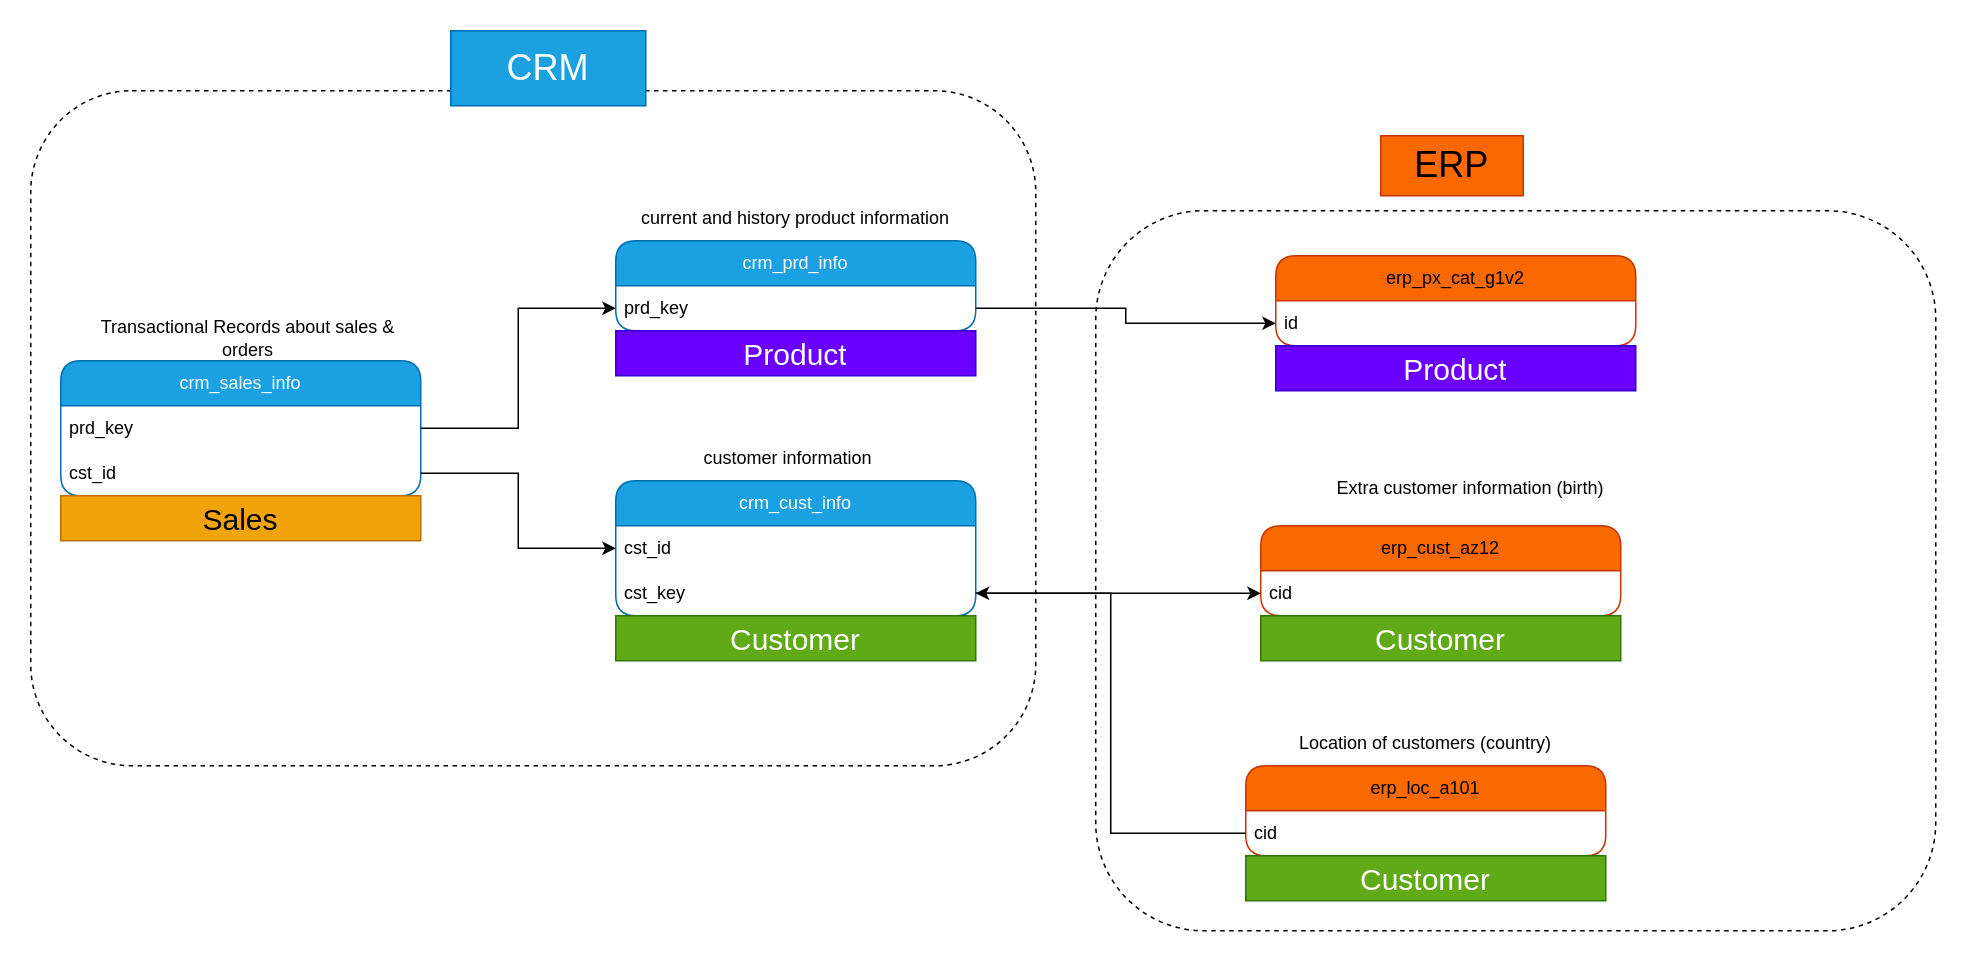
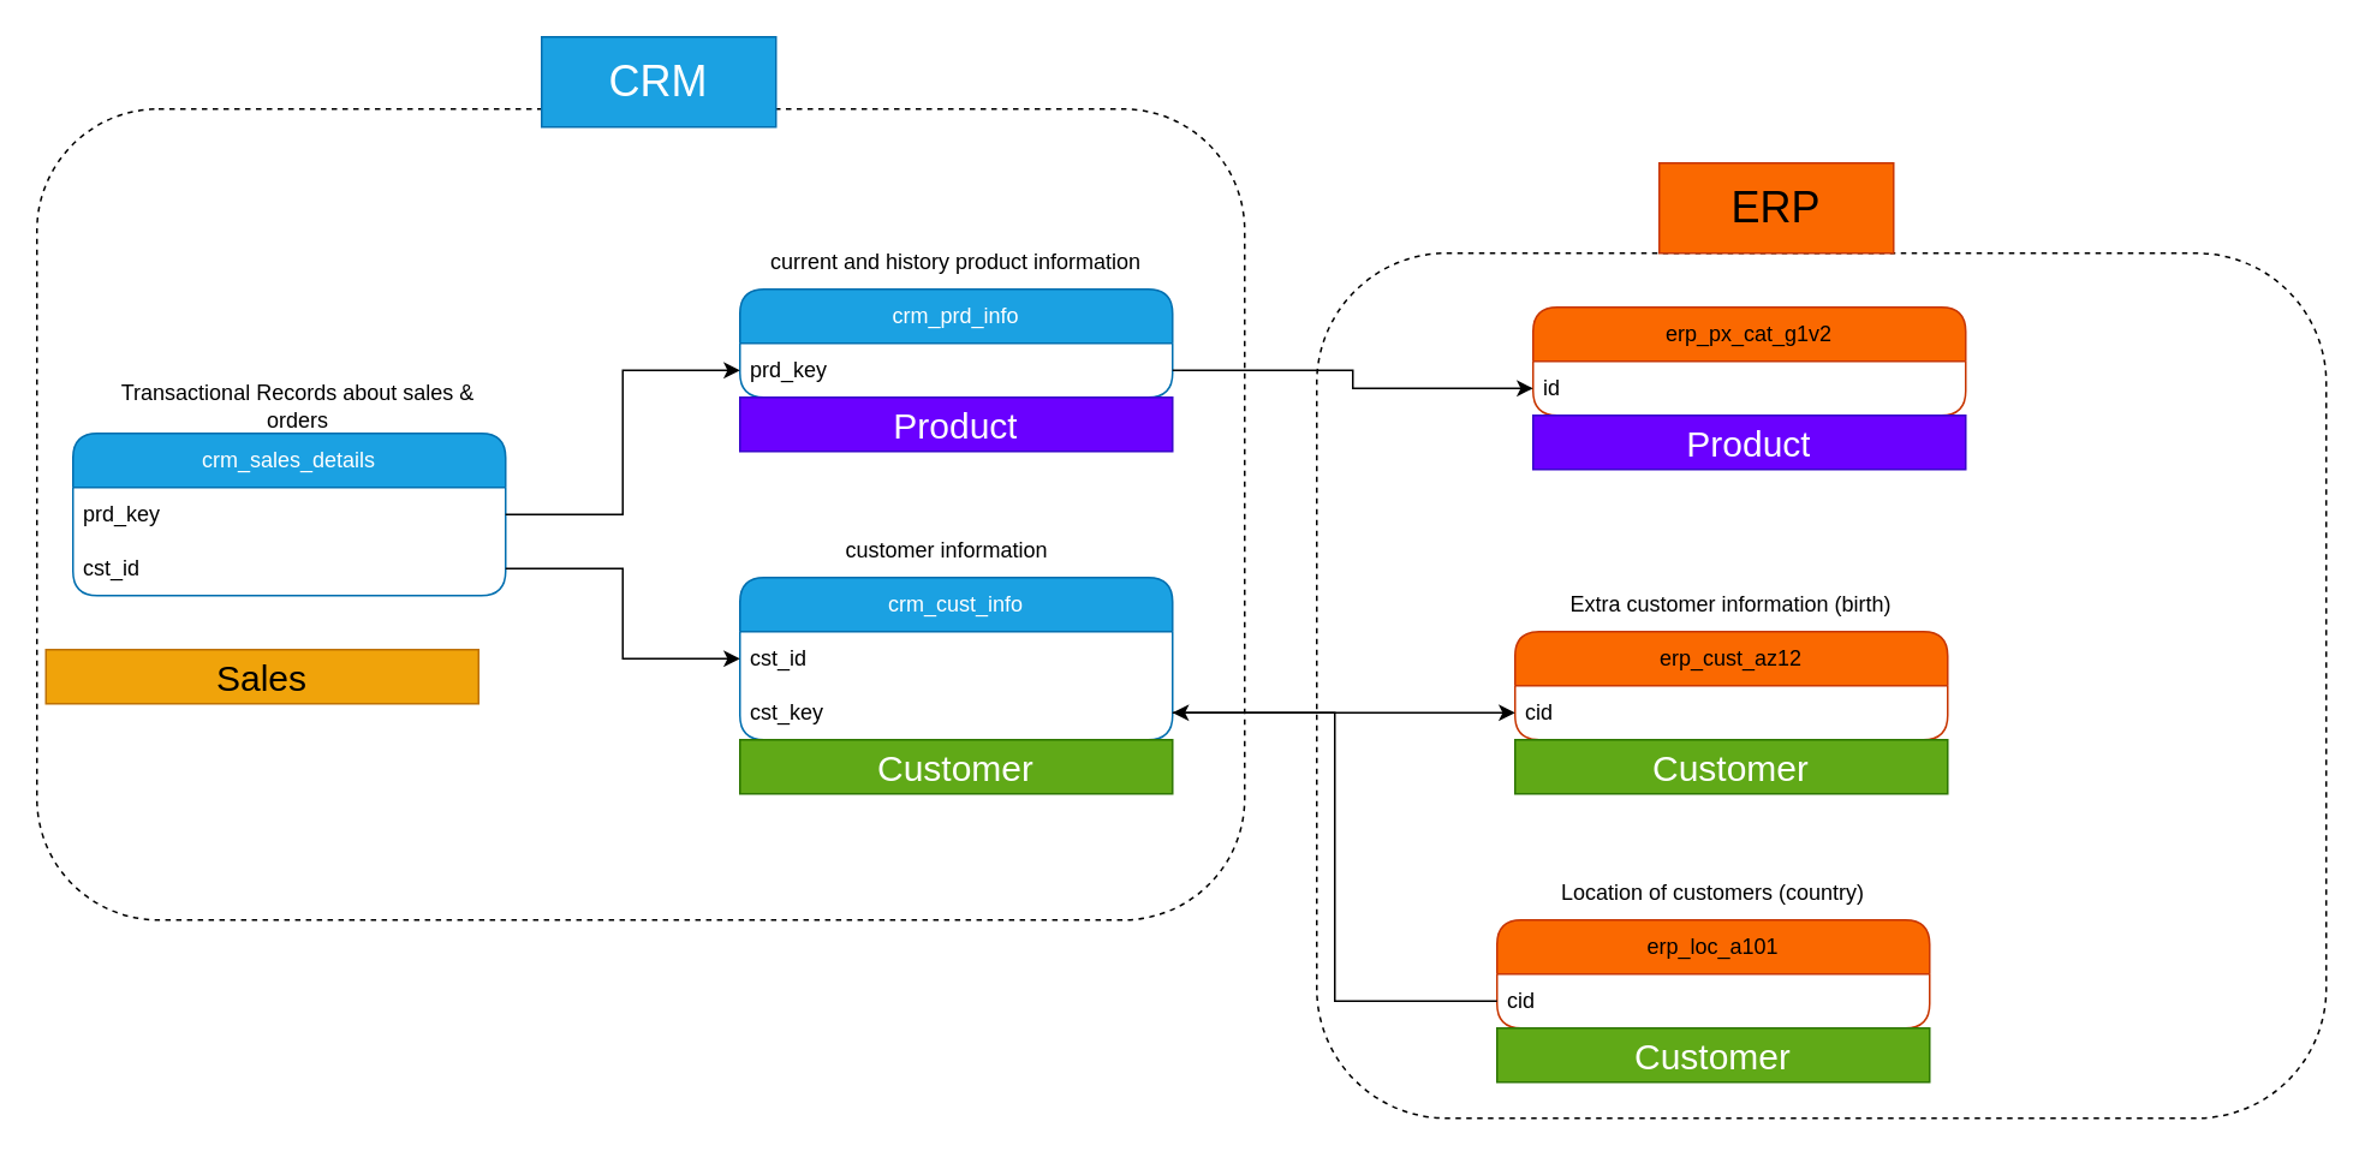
  <mxCell id="0" />
  <mxCell id="1" parent="0" />
  <mxCell id="2" value="crm_cust_info" style="swimlane;fontStyle=0;childLayout=stackLayout;horizontal=1;startSize=30;horizontalStack=0;resizeParent=1;resizeParentMax=0;resizeLast=0;collapsible=1;marginBottom=0;whiteSpace=wrap;html=1;rounded=1;fillColor=#1ba1e2;fontColor=#ffffff;strokeColor=#006EAF;" parent="1" vertex="1"><mxGeometry x="410" y="320" width="240" height="90" as="geometry" /></mxCell>
  <mxCell id="3" value="cst_id" style="text;strokeColor=none;fillColor=none;align=left;verticalAlign=middle;spacingLeft=4;spacingRight=4;overflow=hidden;points=[[0,0.5],[1,0.5]];portConstraint=eastwest;rotatable=0;whiteSpace=wrap;html=1;" parent="2" vertex="1"><mxGeometry y="30" width="240" height="30" as="geometry" /></mxCell>
  <mxCell id="4" value="cst_key" style="text;strokeColor=none;fillColor=none;align=left;verticalAlign=middle;spacingLeft=4;spacingRight=4;overflow=hidden;points=[[0,0.5],[1,0.5]];portConstraint=eastwest;rotatable=0;whiteSpace=wrap;html=1;" parent="2" vertex="1"><mxGeometry y="60" width="240" height="30" as="geometry" /></mxCell>
  <mxCell id="5" value="customer information" style="text;html=1;align=center;verticalAlign=middle;whiteSpace=wrap;rounded=0;" parent="1" vertex="1"><mxGeometry x="460" y="290" width="130" height="30" as="geometry" /></mxCell>
  <mxCell id="6" value="crm_prd_info" style="swimlane;fontStyle=0;childLayout=stackLayout;horizontal=1;startSize=30;horizontalStack=0;resizeParent=1;resizeParentMax=0;resizeLast=0;collapsible=1;marginBottom=0;whiteSpace=wrap;html=1;rounded=1;fillColor=#1ba1e2;fontColor=#ffffff;strokeColor=#006EAF;" parent="1" vertex="1"><mxGeometry x="410" y="160" width="240" height="60" as="geometry" /></mxCell>
  <mxCell id="7" value="prd_key" style="text;strokeColor=none;fillColor=none;align=left;verticalAlign=middle;spacingLeft=4;spacingRight=4;overflow=hidden;points=[[0,0.5],[1,0.5]];portConstraint=eastwest;rotatable=0;whiteSpace=wrap;html=1;" parent="6" vertex="1"><mxGeometry y="30" width="240" height="30" as="geometry" /></mxCell>
  <mxCell id="8" value="current and history product information" style="text;html=1;align=center;verticalAlign=middle;whiteSpace=wrap;rounded=0;" parent="1" vertex="1"><mxGeometry x="420" y="130" width="220" height="30" as="geometry" /></mxCell>
- <mxCell id="9" value="crm_sales_info" style="swimlane;fontStyle=0;childLayout=stackLayout;horizontal=1;startSize=30;horizontalStack=0;resizeParent=1;resizeParentMax=0;resizeLast=0;collapsible=1;marginBottom=0;whiteSpace=wrap;html=1;rounded=1;fillColor=#1ba1e2;fontColor=#ffffff;strokeColor=#006EAF;" parent="1" vertex="1"><mxGeometry x="40" y="240" width="240" height="90" as="geometry" /></mxCell>
+ <mxCell id="9" value="crm_sales_details" style="swimlane;fontStyle=0;childLayout=stackLayout;horizontal=1;startSize=30;horizontalStack=0;resizeParent=1;resizeParentMax=0;resizeLast=0;collapsible=1;marginBottom=0;whiteSpace=wrap;html=1;rounded=1;fillColor=#1ba1e2;fontColor=#ffffff;strokeColor=#006EAF;" parent="1" vertex="1"><mxGeometry x="40" y="240" width="240" height="90" as="geometry" /></mxCell>
  <mxCell id="10" value="prd_key" style="text;strokeColor=none;fillColor=none;align=left;verticalAlign=middle;spacingLeft=4;spacingRight=4;overflow=hidden;points=[[0,0.5],[1,0.5]];portConstraint=eastwest;rotatable=0;whiteSpace=wrap;html=1;" parent="9" vertex="1"><mxGeometry y="30" width="240" height="30" as="geometry" /></mxCell>
  <mxCell id="11" value="cst_id" style="text;strokeColor=none;fillColor=none;align=left;verticalAlign=middle;spacingLeft=4;spacingRight=4;overflow=hidden;points=[[0,0.5],[1,0.5]];portConstraint=eastwest;rotatable=0;whiteSpace=wrap;html=1;" parent="9" vertex="1"><mxGeometry y="60" width="240" height="30" as="geometry" /></mxCell>
  <mxCell id="12" value="Transactional Records about sales &amp;amp; orders" style="text;html=1;align=center;verticalAlign=middle;whiteSpace=wrap;rounded=0;" parent="1" vertex="1"><mxGeometry x="50" y="210" width="230" height="30" as="geometry" /></mxCell>
  <mxCell id="13" style="edgeStyle=orthogonalEdgeStyle;rounded=0;orthogonalLoop=1;jettySize=auto;html=1;entryX=0;entryY=0.5;entryDx=0;entryDy=0;" parent="1" source="11" target="3" edge="1"><mxGeometry relative="1" as="geometry" /></mxCell>
  <mxCell id="14" style="edgeStyle=orthogonalEdgeStyle;rounded=0;orthogonalLoop=1;jettySize=auto;html=1;entryX=0;entryY=0.5;entryDx=0;entryDy=0;" parent="1" source="10" target="7" edge="1"><mxGeometry relative="1" as="geometry" /></mxCell>
  <mxCell id="15" value="erp_cust_az12" style="swimlane;fontStyle=0;childLayout=stackLayout;horizontal=1;startSize=30;horizontalStack=0;resizeParent=1;resizeParentMax=0;resizeLast=0;collapsible=1;marginBottom=0;whiteSpace=wrap;html=1;rounded=1;fillColor=#fa6800;fontColor=#000000;strokeColor=#C73500;" parent="1" vertex="1"><mxGeometry x="840" y="350" width="240" height="60" as="geometry" /></mxCell>
  <mxCell id="16" value="cid" style="text;strokeColor=none;fillColor=none;align=left;verticalAlign=middle;spacingLeft=4;spacingRight=4;overflow=hidden;points=[[0,0.5],[1,0.5]];portConstraint=eastwest;rotatable=0;whiteSpace=wrap;html=1;" parent="15" vertex="1"><mxGeometry y="30" width="240" height="30" as="geometry" /></mxCell>
- <mxCell id="17" value="Extra customer information (birth)" style="text;html=1;align=center;verticalAlign=middle;whiteSpace=wrap;rounded=0;" parent="1" vertex="1"><mxGeometry x="870" y="310" width="220" height="30" as="geometry" /></mxCell>
+ <mxCell id="17" value="Extra customer information (birth)" style="text;html=1;align=center;verticalAlign=middle;whiteSpace=wrap;rounded=0;" parent="1" vertex="1"><mxGeometry x="850" y="320" width="220" height="30" as="geometry" /></mxCell>
  <mxCell id="18" style="edgeStyle=orthogonalEdgeStyle;rounded=0;orthogonalLoop=1;jettySize=auto;html=1;" parent="1" source="4" target="16" edge="1"><mxGeometry relative="1" as="geometry" /></mxCell>
  <mxCell id="19" value="erp_loc_a101" style="swimlane;fontStyle=0;childLayout=stackLayout;horizontal=1;startSize=30;horizontalStack=0;resizeParent=1;resizeParentMax=0;resizeLast=0;collapsible=1;marginBottom=0;whiteSpace=wrap;html=1;rounded=1;fillColor=#fa6800;fontColor=#000000;strokeColor=#C73500;" parent="1" vertex="1"><mxGeometry x="830" y="510" width="240" height="60" as="geometry" /></mxCell>
  <mxCell id="20" value="cid" style="text;strokeColor=none;fillColor=none;align=left;verticalAlign=middle;spacingLeft=4;spacingRight=4;overflow=hidden;points=[[0,0.5],[1,0.5]];portConstraint=eastwest;rotatable=0;whiteSpace=wrap;html=1;" parent="19" vertex="1"><mxGeometry y="30" width="240" height="30" as="geometry" /></mxCell>
  <mxCell id="21" value="Location of customers (country)" style="text;html=1;align=center;verticalAlign=middle;whiteSpace=wrap;rounded=0;" parent="1" vertex="1"><mxGeometry x="840" y="480" width="220" height="30" as="geometry" /></mxCell>
  <mxCell id="22" style="edgeStyle=orthogonalEdgeStyle;rounded=0;orthogonalLoop=1;jettySize=auto;html=1;entryX=1;entryY=0.5;entryDx=0;entryDy=0;" parent="1" source="20" target="4" edge="1"><mxGeometry relative="1" as="geometry" /></mxCell>
  <mxCell id="23" value="erp_px_cat_g1v2" style="swimlane;fontStyle=0;childLayout=stackLayout;horizontal=1;startSize=30;horizontalStack=0;resizeParent=1;resizeParentMax=0;resizeLast=0;collapsible=1;marginBottom=0;whiteSpace=wrap;html=1;rounded=1;fillColor=#fa6800;fontColor=#000000;strokeColor=#C73500;" parent="1" vertex="1"><mxGeometry x="850" y="170" width="240" height="60" as="geometry" /></mxCell>
  <mxCell id="24" value="id" style="text;strokeColor=none;fillColor=none;align=left;verticalAlign=middle;spacingLeft=4;spacingRight=4;overflow=hidden;points=[[0,0.5],[1,0.5]];portConstraint=eastwest;rotatable=0;whiteSpace=wrap;html=1;" parent="23" vertex="1"><mxGeometry y="30" width="240" height="30" as="geometry" /></mxCell>
  <mxCell id="25" style="edgeStyle=orthogonalEdgeStyle;rounded=0;orthogonalLoop=1;jettySize=auto;html=1;" parent="1" source="7" target="24" edge="1"><mxGeometry relative="1" as="geometry" /></mxCell>
  <mxCell id="26" value="" style="rounded=1;whiteSpace=wrap;html=1;fillColor=none;dashed=1;" parent="1" vertex="1"><mxGeometry x="20" y="60" width="670" height="450" as="geometry" /></mxCell>
  <mxCell id="27" value="&lt;font style=&quot;font-size: 24px;&quot;&gt;CRM&lt;/font&gt;" style="text;html=1;align=center;verticalAlign=middle;whiteSpace=wrap;rounded=0;fillColor=#1ba1e2;fontColor=#ffffff;strokeColor=#006EAF;" parent="1" vertex="1"><mxGeometry x="300" y="20" width="130" height="50" as="geometry" /></mxCell>
  <mxCell id="28" value="" style="rounded=1;whiteSpace=wrap;html=1;fillColor=none;dashed=1;" parent="1" vertex="1"><mxGeometry x="730" y="140" width="560" height="480" as="geometry" /></mxCell>
- <mxCell id="29" value="&lt;font style=&quot;font-size: 24px;&quot;&gt;ERP&lt;/font&gt;" style="text;html=1;align=center;verticalAlign=middle;whiteSpace=wrap;rounded=0;fillColor=#fa6800;fontColor=#000000;strokeColor=#C73500;" parent="1" vertex="1"><mxGeometry x="920" y="90" width="95" height="40" as="geometry" /></mxCell>
+ <mxCell id="29" value="&lt;font style=&quot;font-size: 24px;&quot;&gt;ERP&lt;/font&gt;" style="text;html=1;align=center;verticalAlign=middle;whiteSpace=wrap;rounded=0;fillColor=#fa6800;fontColor=#000000;strokeColor=#C73500;" parent="1" vertex="1"><mxGeometry x="920" y="90" width="130" height="50" as="geometry" /></mxCell>
  <mxCell id="30" value="Product" style="text;html=1;strokeColor=#3700CC;fillColor=#6a00ff;align=center;verticalAlign=middle;whiteSpace=wrap;overflow=hidden;fontSize=20;fontColor=#ffffff;" vertex="1" parent="1"><mxGeometry x="410" y="220" width="240" height="30" as="geometry" /></mxCell>
  <mxCell id="31" value="Product" style="text;html=1;strokeColor=#3700CC;fillColor=#6a00ff;align=center;verticalAlign=middle;whiteSpace=wrap;overflow=hidden;fontSize=20;fontColor=#ffffff;" vertex="1" parent="1"><mxGeometry x="850" y="230" width="240" height="30" as="geometry" /></mxCell>
  <mxCell id="32" value="Customer" style="text;html=1;strokeColor=#2D7600;fillColor=#60a917;align=center;verticalAlign=middle;whiteSpace=wrap;overflow=hidden;fontSize=20;fontColor=#ffffff;" vertex="1" parent="1"><mxGeometry x="410" y="410" width="240" height="30" as="geometry" /></mxCell>
  <mxCell id="33" value="Customer" style="text;html=1;strokeColor=#2D7600;fillColor=#60a917;align=center;verticalAlign=middle;whiteSpace=wrap;overflow=hidden;fontSize=20;fontColor=#ffffff;" vertex="1" parent="1"><mxGeometry x="840" y="410" width="240" height="30" as="geometry" /></mxCell>
  <mxCell id="34" value="Customer" style="text;html=1;strokeColor=#2D7600;fillColor=#60a917;align=center;verticalAlign=middle;whiteSpace=wrap;overflow=hidden;fontSize=20;fontColor=#ffffff;" vertex="1" parent="1"><mxGeometry x="830" y="570" width="240" height="30" as="geometry" /></mxCell>
- <mxCell id="35" value="Sales" style="text;html=1;strokeColor=#BD7000;fillColor=#f0a30a;align=center;verticalAlign=middle;whiteSpace=wrap;overflow=hidden;fontSize=20;fontColor=#000000;" vertex="1" parent="1"><mxGeometry x="40" y="330" width="240" height="30" as="geometry" /></mxCell>
+ <mxCell id="35" value="Sales" style="text;html=1;strokeColor=#BD7000;fillColor=#f0a30a;align=center;verticalAlign=middle;whiteSpace=wrap;overflow=hidden;fontSize=20;fontColor=#000000;" vertex="1" parent="1"><mxGeometry x="25" y="360" width="240" height="30" as="geometry" /></mxCell>
